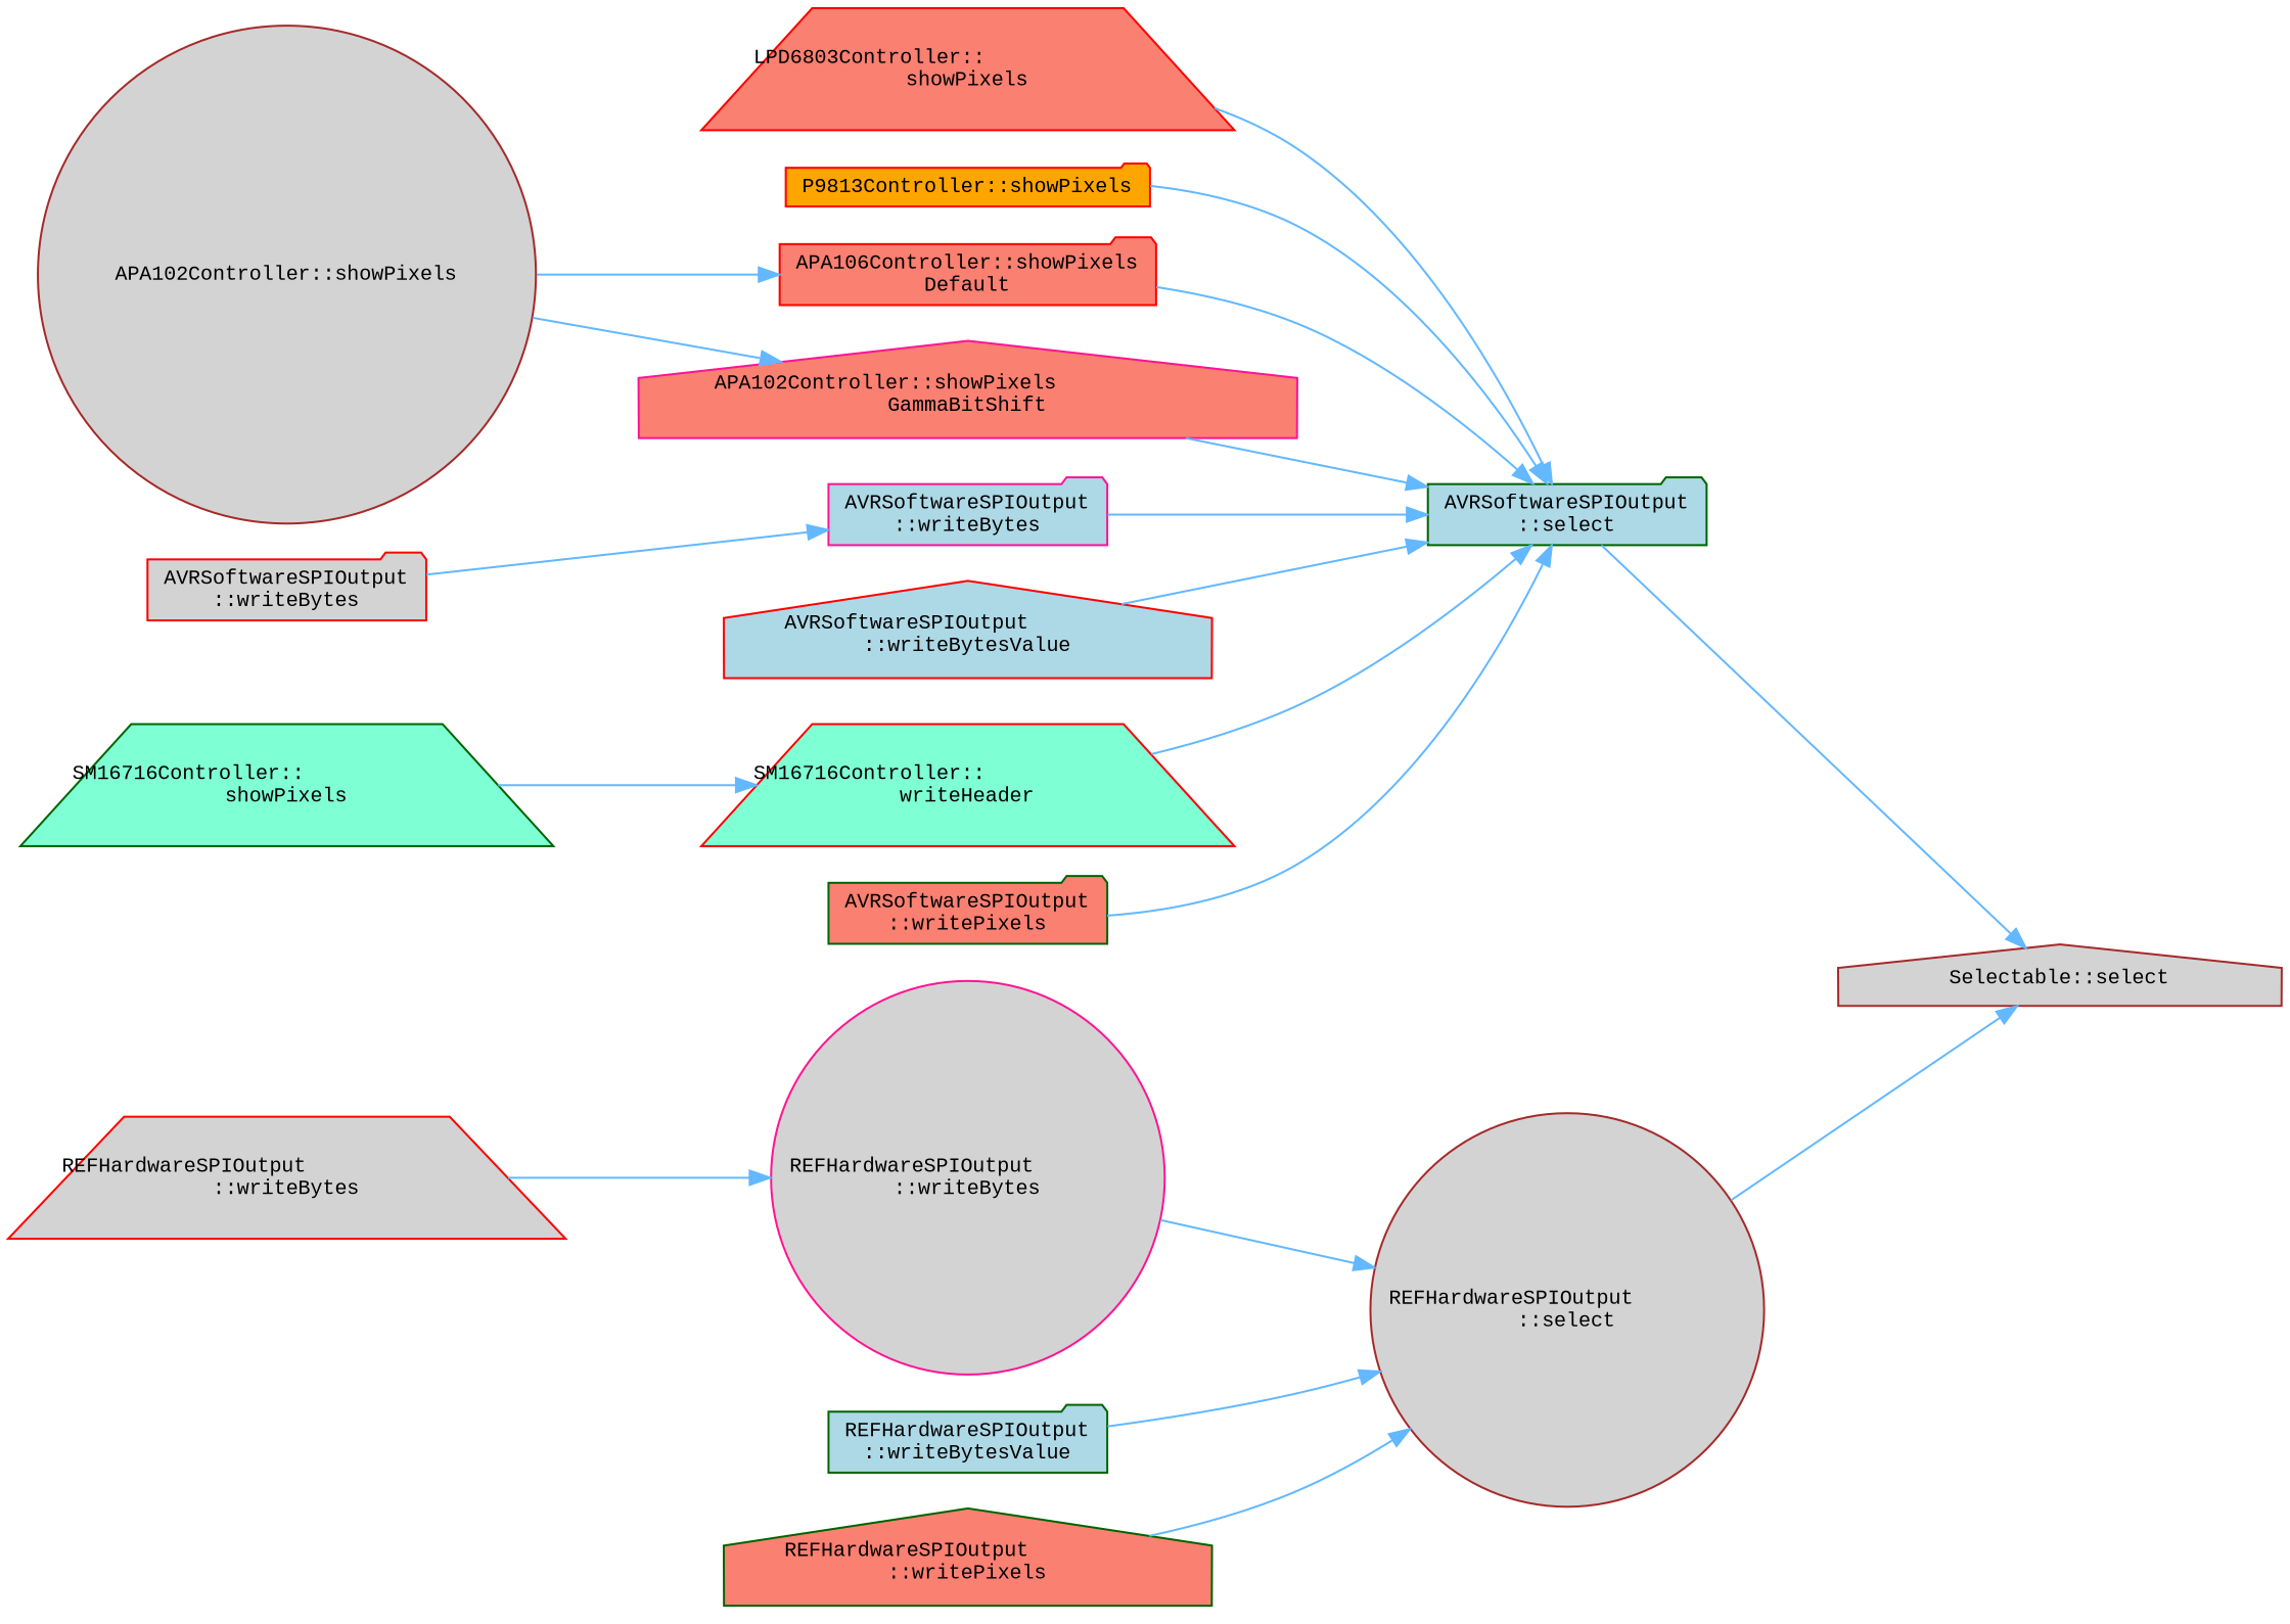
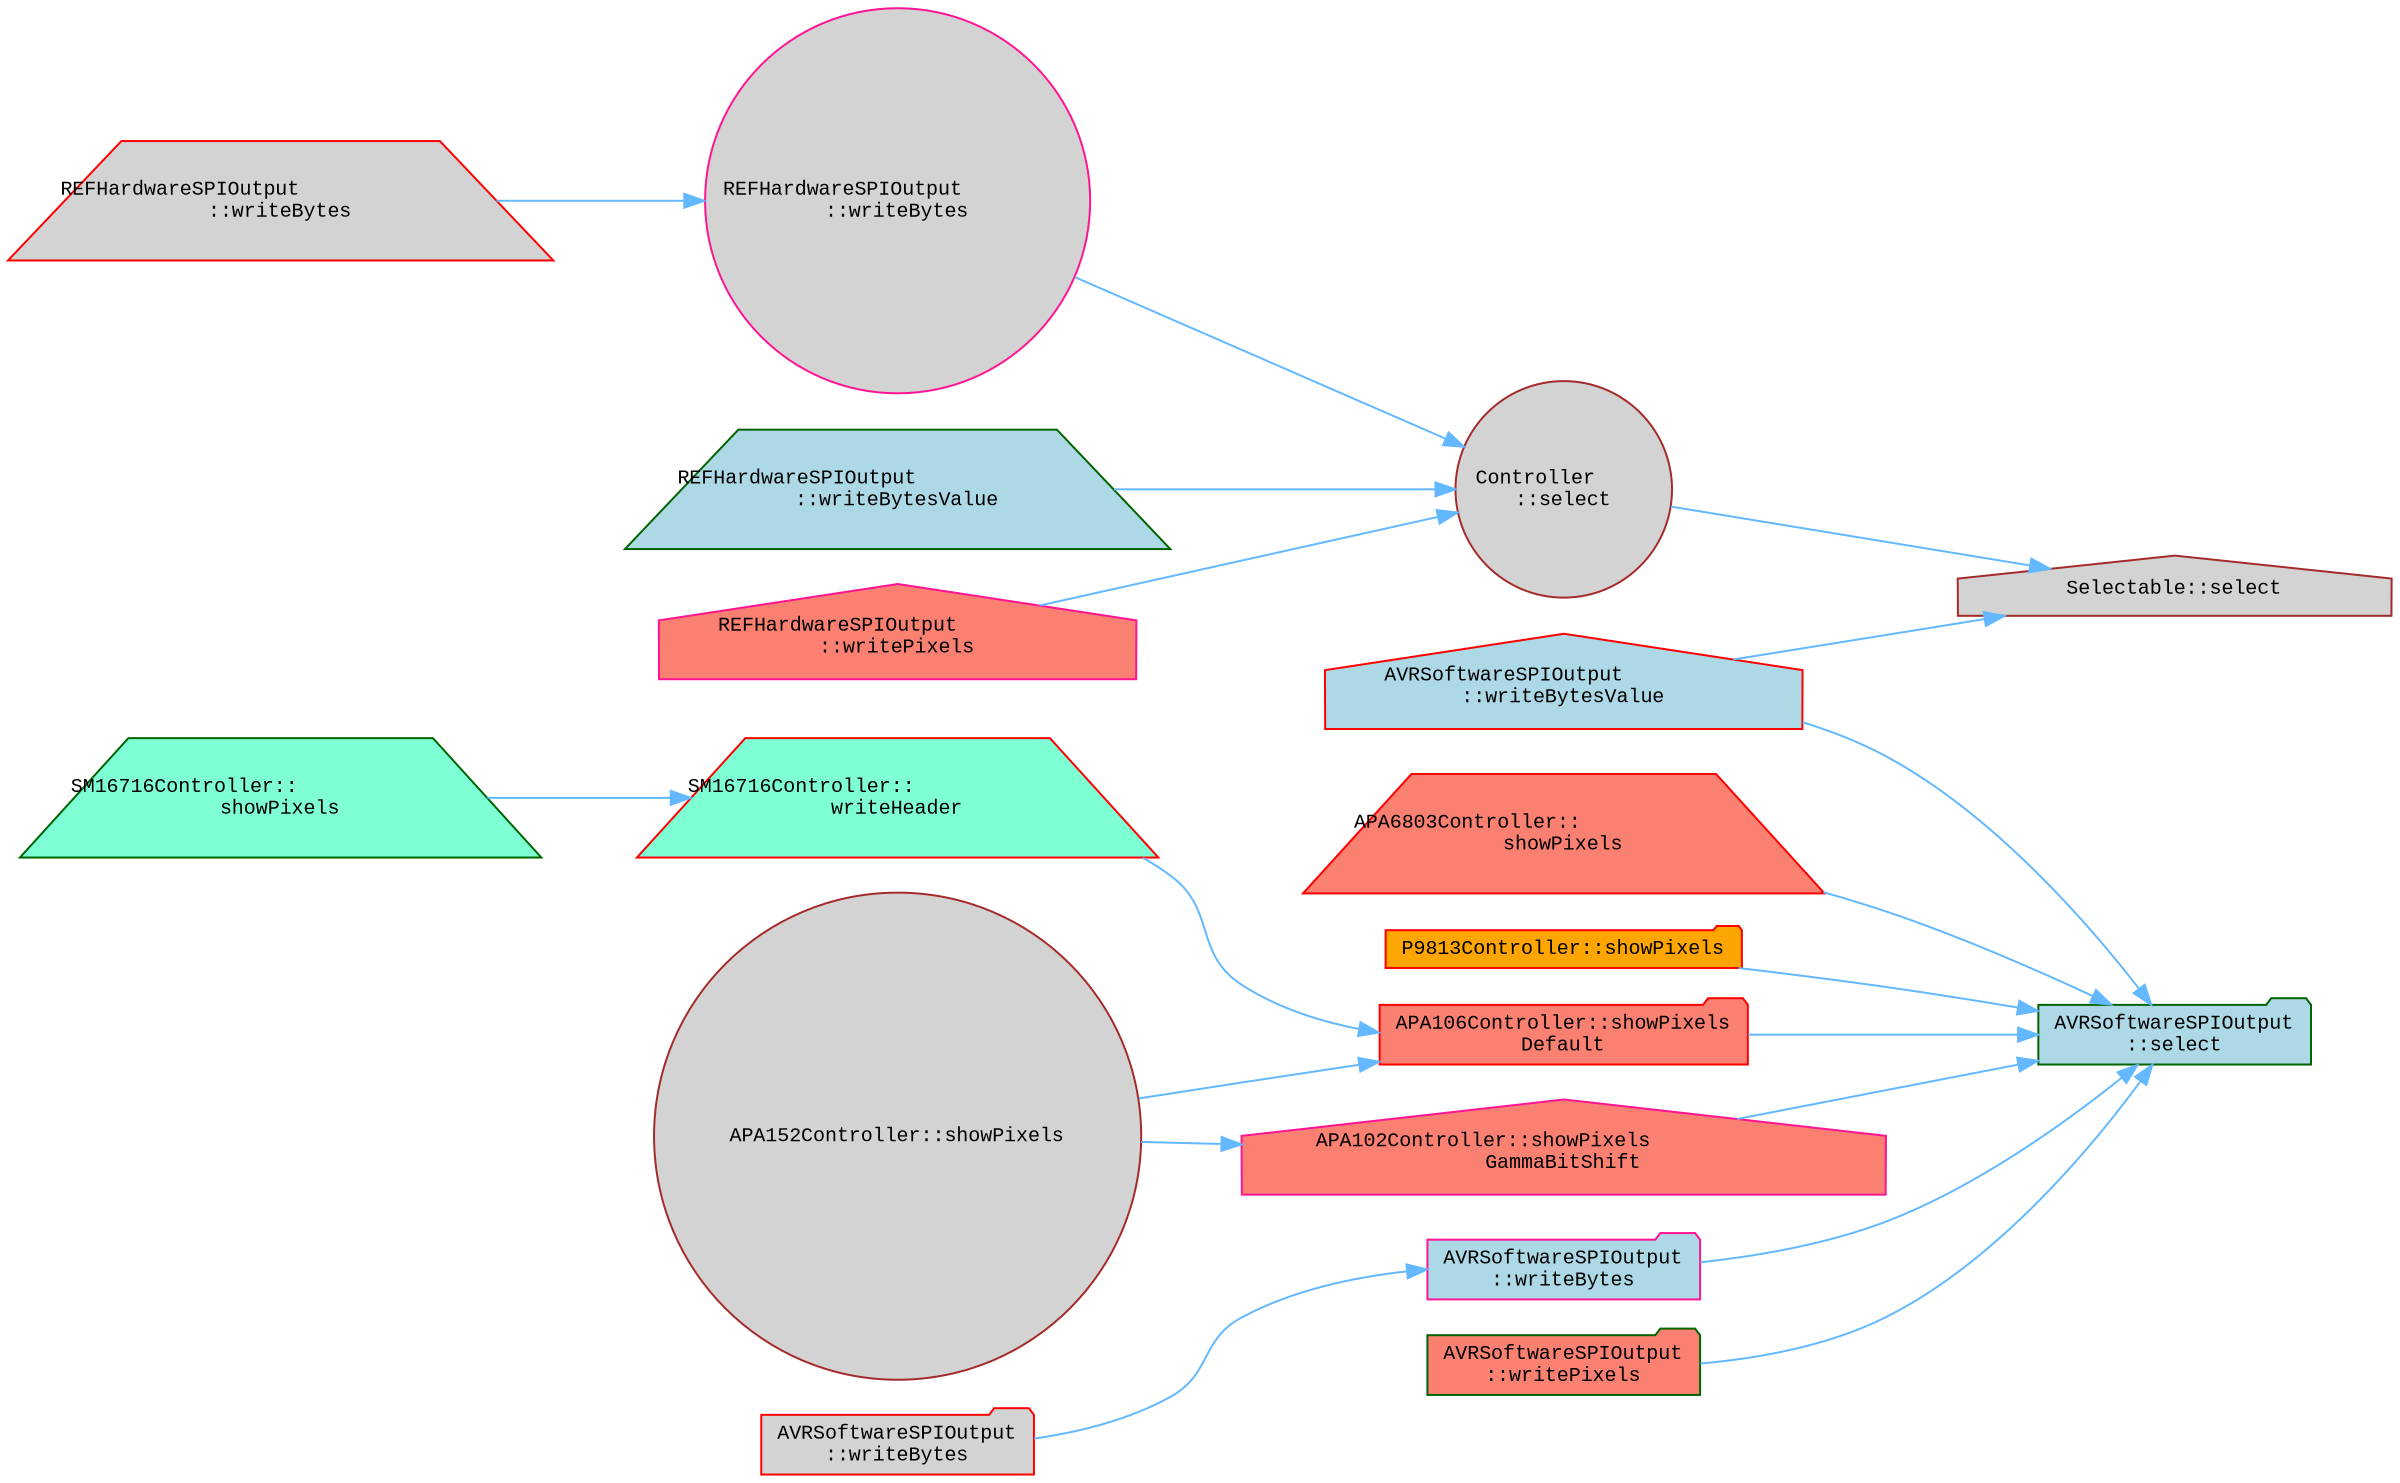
  digraph {
    fontname="Liberation Mono"
    rankdir=RL
    node [color=red fillcolor=lightgrey fontname="Liberation Mono" fontsize=10 shape=folder style=filled]
    edge [color=steelblue1 dir=back fontname="Liberation Mono" fontsize=10 labelfontname=Helvetica labelfontsize=10 style=solid]
    n1 [color=brown fontcolor=black height=0.2 label="Selectable::select" shape=house width=0.4]
    n2 [color=darkgreen fillcolor=lightblue height=0.2 label="AVRSoftwareSPIOutput\l::select" width=0.4]
-   n3 [color=brown height=0.2 label="REFHardwareSPIOutput\l::select" shape=circle width=0.4]
-   n4 [fillcolor=salmon height=0.2 label="LPD6803Controller::\lshowPixels" shape=trapezium width=0.4]
+   n3 [color=brown height=0.2 label="Controller\l::select" shape=circle width=0.4]
+   n4 [fillcolor=salmon height=0.2 label="APA6803Controller::\lshowPixels" shape=trapezium width=0.4]
    n5 [fillcolor=orange height=0.2 label="P9813Controller::showPixels" width=0.4]
    n6 [fillcolor=salmon height=0.2 label="APA106Controller::showPixels\lDefault" width=0.4]
    n7 [color=deeppink fillcolor=salmon height=0.2 label="APA102Controller::showPixels\lGammaBitShift" shape=house width=0.4]
    n8 [color=deeppink fillcolor=lightblue height=0.2 label="AVRSoftwareSPIOutput\l::writeBytes" width=0.4]
    n9 [fillcolor=lightblue height=0.2 label="AVRSoftwareSPIOutput\l::writeBytesValue" shape=house width=0.4]
    n10 [fillcolor=aquamarine height=0.2 label="SM16716Controller::\lwriteHeader" shape=trapezium width=0.4]
    n11 [color=darkgreen fillcolor=salmon height=0.2 label="AVRSoftwareSPIOutput\l::writePixels" width=0.4]
    n12 [color=deeppink height=0.2 label="REFHardwareSPIOutput\l::writeBytes" shape=circle width=0.4]
-   n13 [color=darkgreen fillcolor=lightblue height=0.2 label="REFHardwareSPIOutput\l::writeBytesValue" width=0.4]
-   n14 [color=darkgreen fillcolor=salmon height=0.2 label="REFHardwareSPIOutput\l::writePixels" shape=house width=0.4]
-   n15 [color=brown height=0.2 label="APA102Controller::showPixels" shape=circle width=0.4]
+   n13 [color=darkgreen fillcolor=lightblue height=0.2 label="REFHardwareSPIOutput\l::writeBytesValue" shape=trapezium width=0.4]
+   n14 [color=deeppink fillcolor=salmon height=0.2 label="REFHardwareSPIOutput\l::writePixels" shape=house width=0.4]
+   n15 [color=brown height=0.2 label="APA152Controller::showPixels" shape=circle width=0.4]
    n16 [height=0.2 label="AVRSoftwareSPIOutput\l::writeBytes" width=0.4]
    n17 [color=darkgreen fillcolor=aquamarine height=0.2 label="SM16716Controller::\lshowPixels" shape=trapezium width=0.4]
    n18 [height=0.2 label="REFHardwareSPIOutput\l::writeBytes" shape=trapezium width=0.4]
-   n1 -> n2
+   n1 -> n9
    n1 -> n3
    n2 -> n4
    n2 -> n5
    n2 -> n6
    n2 -> n7
    n2 -> n8
    n2 -> n9
-   n2 -> n10
+   n6 -> n10
    n2 -> n11
    n3 -> n12
    n3 -> n13
    n3 -> n14
    n6 -> n15
    n7 -> n15
    n8 -> n16
    n10 -> n17
    n12 -> n18
  }
